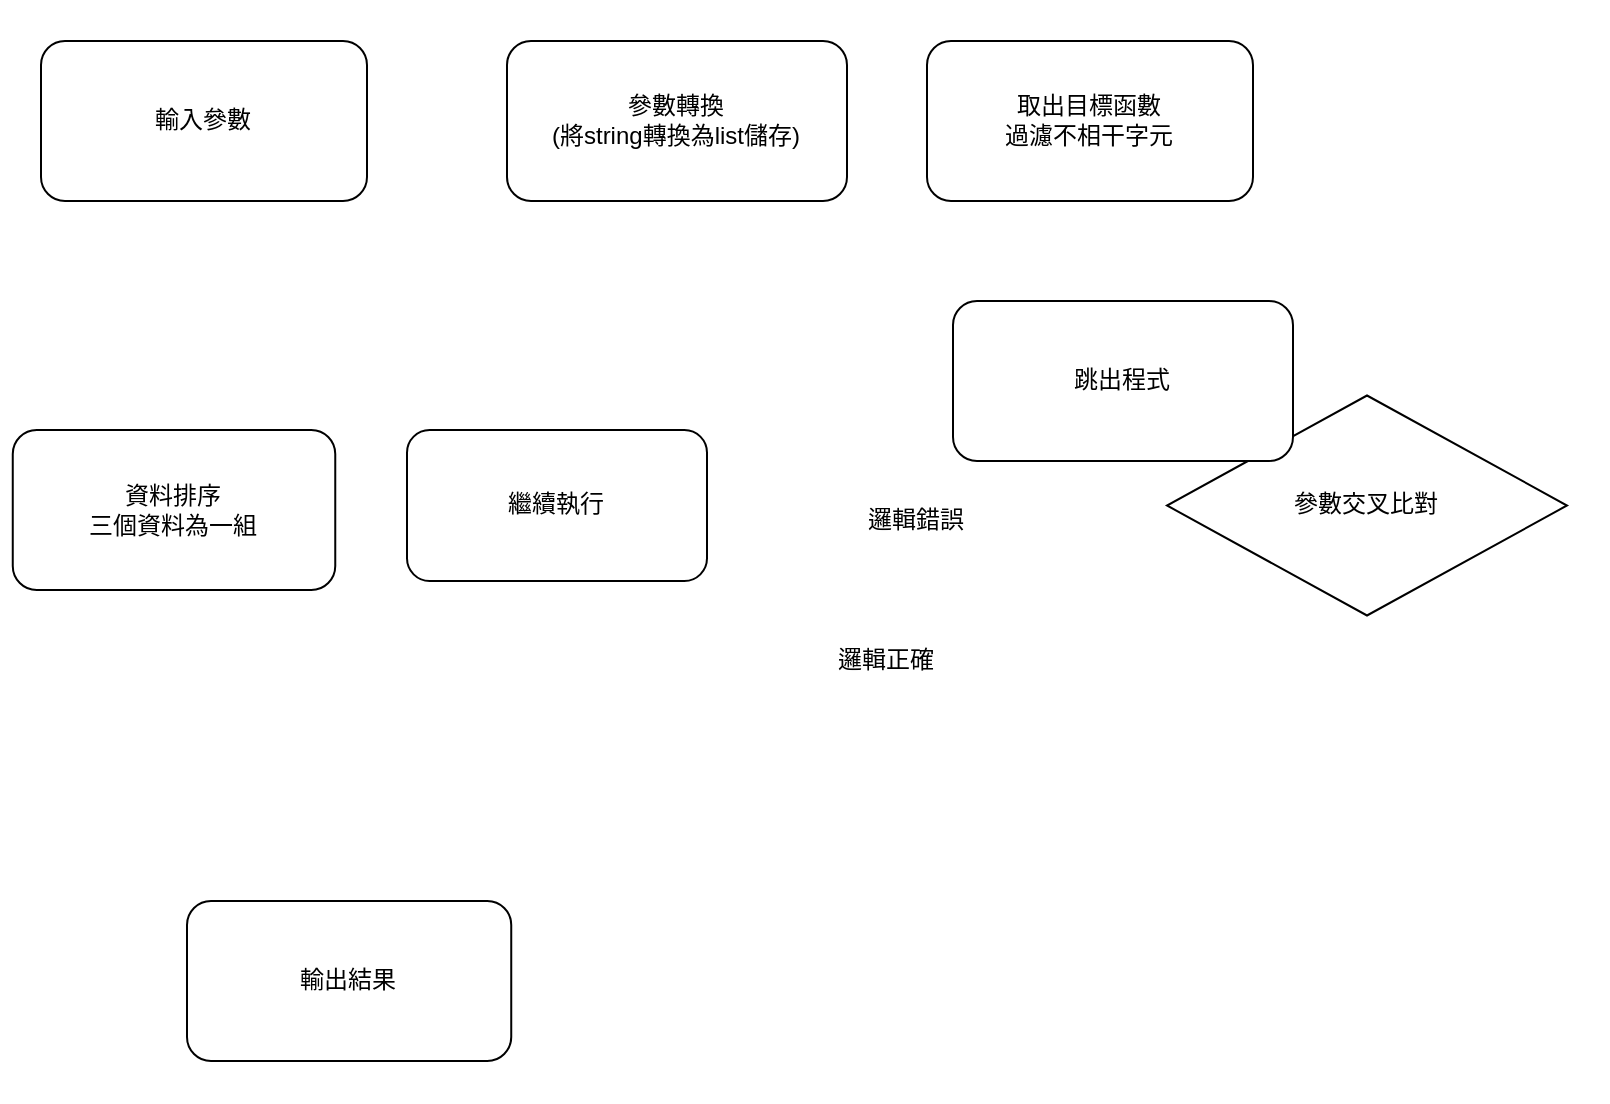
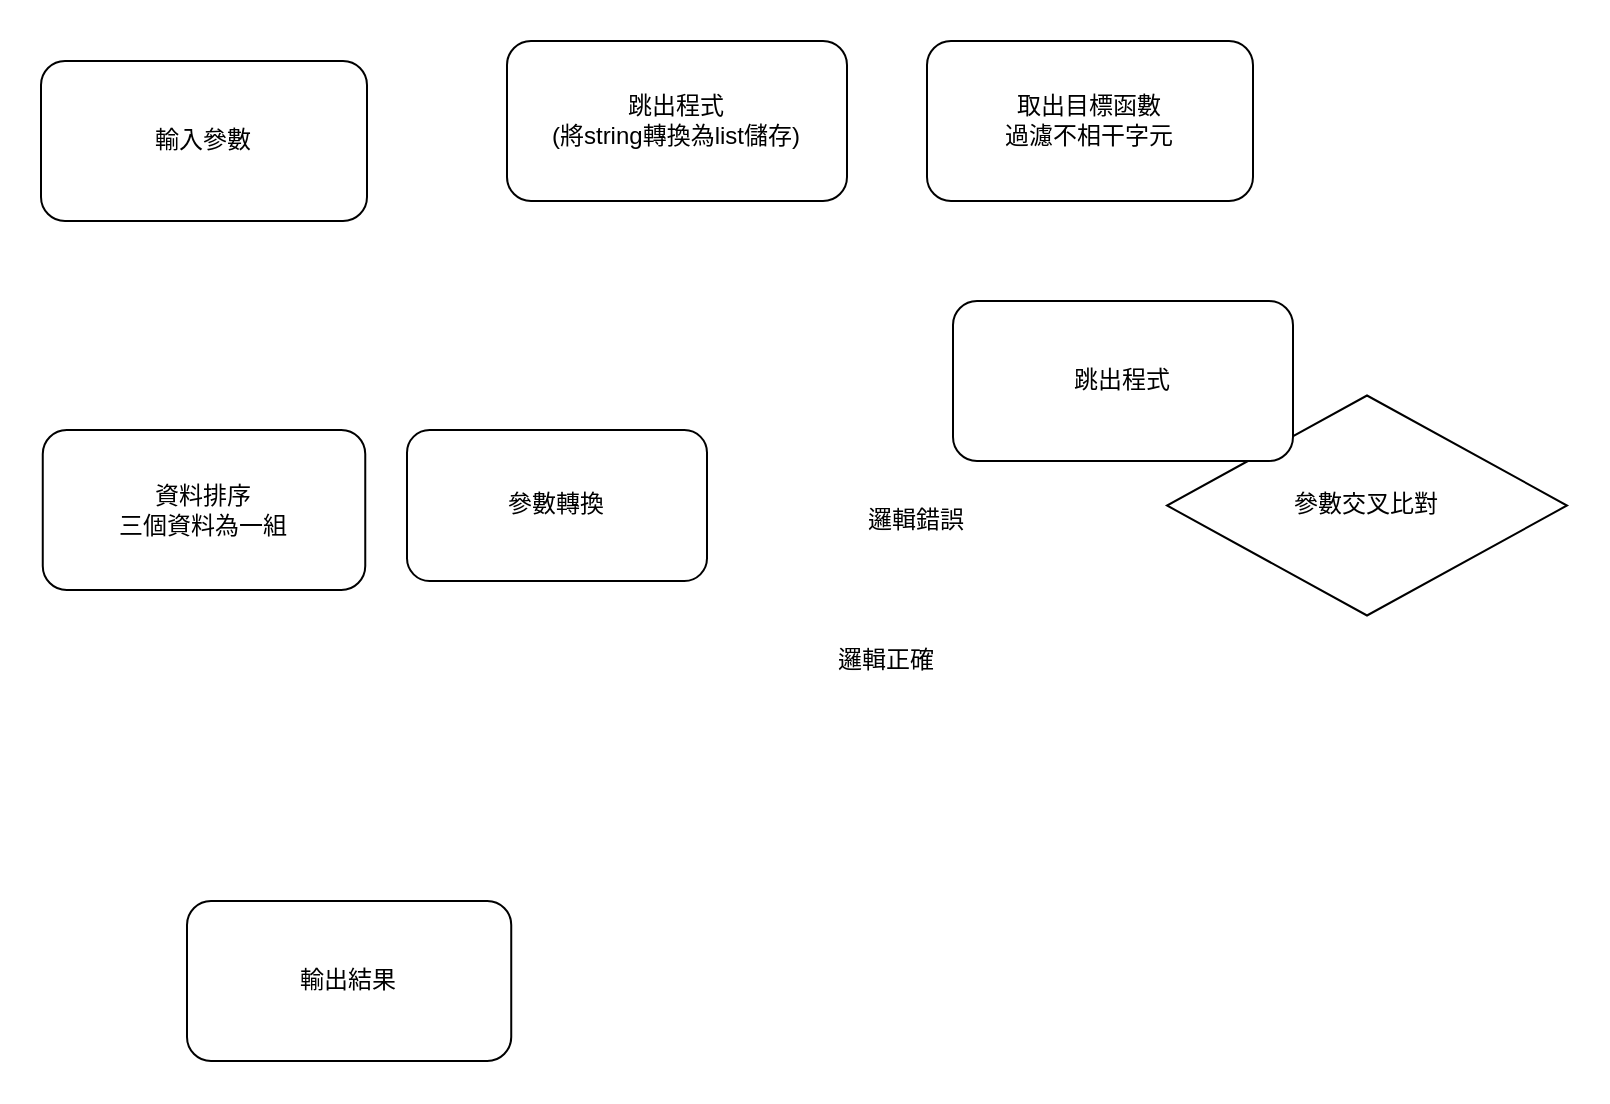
  <mxCell id="0" />
  <mxCell id="1" parent="0" />
- <mxCell id="2" value="&lt;span&gt;輸入參數&lt;/span&gt;" style="rounded=1;whiteSpace=wrap;html=1;" parent="1" vertex="1"><mxGeometry x="20" y="20" width="163" height="80" as="geometry" /></mxCell>
- <mxCell id="3" value="資料排序&lt;br&gt;三個資料為一組" style="rounded=1;whiteSpace=wrap;html=1;" parent="1" vertex="1"><mxGeometry x="5.88" y="214.5" width="161.25" height="80" as="geometry" /></mxCell>
+ <mxCell id="2" value="&lt;span&gt;輸入參數&lt;/span&gt;" style="rounded=1;whiteSpace=wrap;html=1;" parent="1" vertex="1"><mxGeometry x="20" y="30" width="163" height="80" as="geometry" /></mxCell>
+ <mxCell id="3" value="資料排序&lt;br&gt;三個資料為一組" style="rounded=1;whiteSpace=wrap;html=1;" parent="1" vertex="1"><mxGeometry x="20.88" y="214.5" width="161.25" height="80" as="geometry" /></mxCell>
  <mxCell id="4" value="&lt;span&gt;取出目標函數&lt;br&gt;過濾不相干字元&lt;br&gt;&lt;/span&gt;" style="rounded=1;whiteSpace=wrap;html=1;" parent="1" vertex="1"><mxGeometry x="463" y="20" width="163" height="80" as="geometry" /></mxCell>
- <mxCell id="5" value="&lt;span&gt;參數轉換&lt;br&gt;(將string轉換為list儲存)&lt;br&gt;&lt;/span&gt;" style="rounded=1;whiteSpace=wrap;html=1;" parent="1" vertex="1"><mxGeometry x="253" y="20" width="170" height="80" as="geometry" /></mxCell>
+ <mxCell id="5" value="&lt;span&gt;跳出程式&lt;br&gt;(將string轉換為list儲存)&lt;br&gt;&lt;/span&gt;" style="rounded=1;whiteSpace=wrap;html=1;" parent="1" vertex="1"><mxGeometry x="253" y="20" width="170" height="80" as="geometry" /></mxCell>
  <mxCell id="6" value="參數交叉比對" style="rhombus;whiteSpace=wrap;html=1;" parent="1" vertex="1"><mxGeometry x="583" y="197.25" width="200" height="110" as="geometry" /></mxCell>
- <mxCell id="7" value="繼續執行" style="rounded=1;whiteSpace=wrap;html=1;" parent="1" vertex="1"><mxGeometry x="203" y="214.5" width="150" height="75.5" as="geometry" /></mxCell>
+ <mxCell id="7" value="參數轉換" style="rounded=1;whiteSpace=wrap;html=1;" parent="1" vertex="1"><mxGeometry x="203" y="214.5" width="150" height="75.5" as="geometry" /></mxCell>
  <mxCell id="8" value="&lt;span&gt;跳出程式&lt;/span&gt;" style="rounded=1;whiteSpace=wrap;html=1;" parent="1" vertex="1"><mxGeometry x="476" y="150" width="170" height="80" as="geometry" /></mxCell>
  <mxCell id="9" value="輸出結果" style="rounded=1;whiteSpace=wrap;html=1;" parent="1" vertex="1"><mxGeometry x="93" y="450" width="162.12" height="80" as="geometry" /></mxCell>
  <mxCell id="10" value="邏輯正確" style="text;html=1;strokeColor=none;fillColor=none;align=center;verticalAlign=middle;whiteSpace=wrap;rounded=0;" parent="1" vertex="1"><mxGeometry x="413" y="320" width="60" height="20" as="geometry" /></mxCell>
  <mxCell id="11" value="邏輯錯誤" style="text;html=1;strokeColor=none;fillColor=none;align=center;verticalAlign=middle;whiteSpace=wrap;rounded=0;" parent="1" vertex="1"><mxGeometry x="428" y="250" width="60" height="20" as="geometry" /></mxCell>
